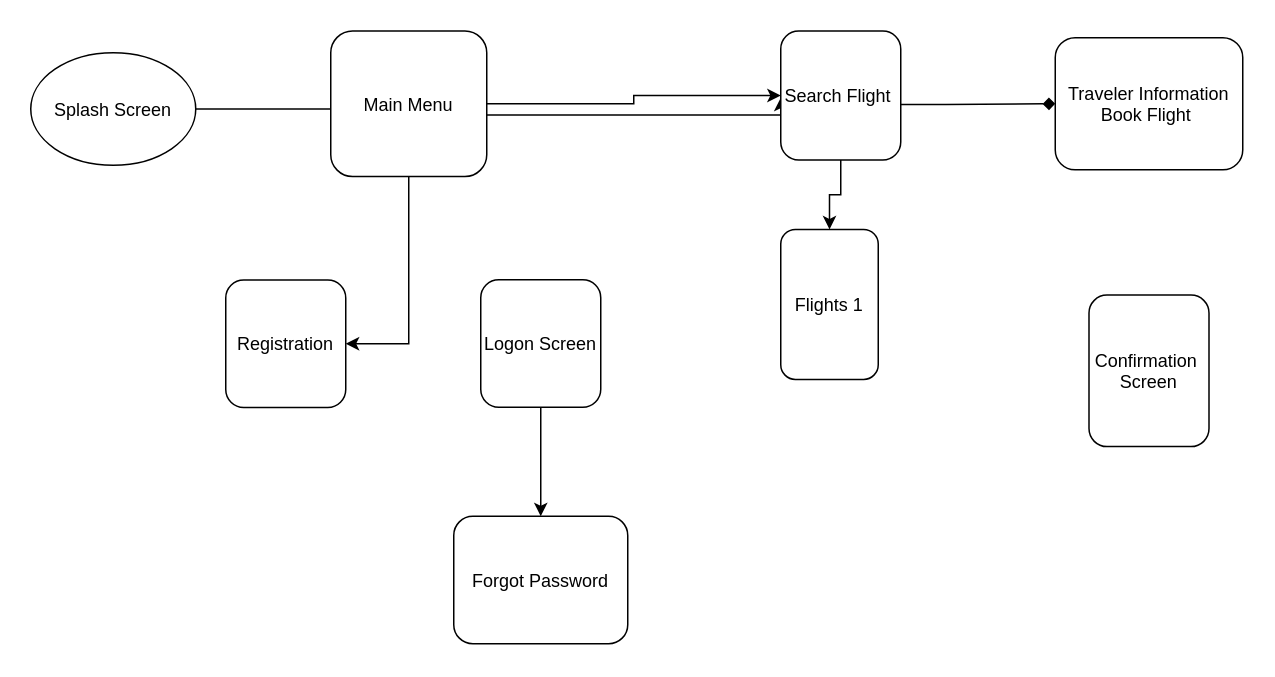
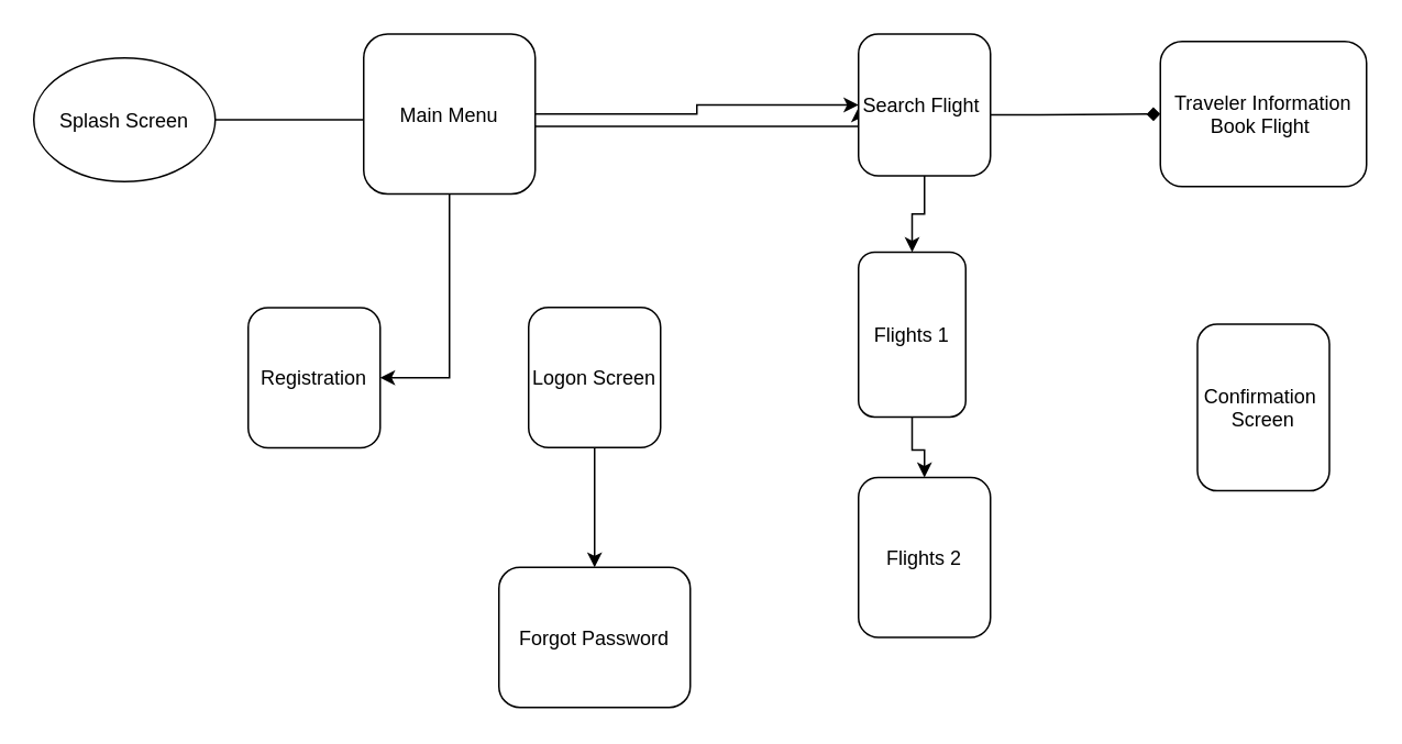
  <mxCell id="0" />
  <mxCell id="1" parent="0" />
  <mxCell id="2" style="edgeStyle=orthogonalEdgeStyle;rounded=0;orthogonalLoop=1;jettySize=auto;html=1;" edge="1" parent="1" source="3"><mxGeometry relative="1" as="geometry"><mxPoint x="240" y="72" as="targetPoint" /></mxGeometry></mxCell>
  <mxCell id="3" value="Splash Screen" style="ellipse" vertex="1" parent="1"><mxGeometry x="20" y="34.5" width="110" height="75" as="geometry" /></mxCell>
  <mxCell id="4" style="edgeStyle=orthogonalEdgeStyle;rounded=0;orthogonalLoop=1;jettySize=auto;html=1;" edge="1" parent="1" source="7"><mxGeometry relative="1" as="geometry"><mxPoint x="520" y="64.5" as="targetPoint" /><Array as="points"><mxPoint x="520" y="76" /></Array></mxGeometry></mxCell>
  <mxCell id="5" style="edgeStyle=orthogonalEdgeStyle;rounded=0;orthogonalLoop=1;jettySize=auto;html=1;entryX=1;entryY=0.5;entryDx=0;entryDy=0;" edge="1" parent="1" source="7" target="8"><mxGeometry relative="1" as="geometry" /></mxCell>
  <mxCell id="6" style="edgeStyle=orthogonalEdgeStyle;rounded=0;orthogonalLoop=1;jettySize=auto;html=1;" edge="1" parent="1" source="7" target="19"><mxGeometry relative="1" as="geometry"><mxPoint x="272" y="236" as="targetPoint" /></mxGeometry></mxCell>
  <mxCell id="7" value="Main Menu" style="rounded=1;" vertex="1" parent="1"><mxGeometry x="220" y="20" width="104" height="97" as="geometry" /></mxCell>
  <mxCell id="8" value="Registration" style="rounded=1;" vertex="1" parent="1"><mxGeometry x="150" y="185.973" width="80" height="85" as="geometry" /></mxCell>
  <mxCell id="9" value="" style="edgeStyle=orthogonalEdgeStyle;rounded=0;orthogonalLoop=1;jettySize=auto;html=1;" edge="1" parent="1" source="10" target="11"><mxGeometry relative="1" as="geometry" /></mxCell>
  <mxCell id="10" value="Logon Screen" style="rounded=1;" vertex="1" parent="1"><mxGeometry x="320" y="185.841" width="80" height="85" as="geometry" /></mxCell>
  <mxCell id="11" value="Forgot Password" style="rounded=1;" vertex="1" parent="1"><mxGeometry x="302" y="343.5" width="116" height="85" as="geometry" /></mxCell>
+ <mxCell id="12" style="edgeStyle=orthogonalEdgeStyle;rounded=0;orthogonalLoop=1;jettySize=auto;html=1;entryX=0.5;entryY=0;entryDx=0;entryDy=0;" edge="1" parent="1" source="13" target="14"><mxGeometry relative="1" as="geometry" /></mxCell>
  <mxCell id="13" value="Flights 1" style="rounded=1;" vertex="1" parent="1"><mxGeometry x="520" y="152.295" width="65" height="100" as="geometry" /></mxCell>
+ <mxCell id="14" value="Flights 2" style="rounded=1;" vertex="1" parent="1"><mxGeometry x="520" y="288.981" width="80" height="97" as="geometry" /></mxCell>
  <mxCell id="15" value="Traveler Information&#10;Book Flight " style="rounded=1;" vertex="1" parent="1"><mxGeometry x="703" y="24.532" width="125" height="88" as="geometry" /></mxCell>
  <mxCell id="16" value="Confirmation &#10;Screen" style="rounded=1;" vertex="1" parent="1"><mxGeometry x="725.5" y="196.084" width="80" height="101" as="geometry" /></mxCell>
  <mxCell id="17" style="edgeStyle=orthogonalEdgeStyle;rounded=0;orthogonalLoop=1;jettySize=auto;html=1;entryX=0;entryY=0.5;entryDx=0;entryDy=0;endArrow=diamond;" edge="1" parent="1" source="19" target="15"><mxGeometry relative="1" as="geometry"><Array as="points"><mxPoint x="630" y="69" /><mxPoint x="630" y="69" /></Array></mxGeometry></mxCell>
  <mxCell id="18" style="edgeStyle=orthogonalEdgeStyle;rounded=0;orthogonalLoop=1;jettySize=auto;html=1;entryX=0.5;entryY=0;entryDx=0;entryDy=0;" edge="1" parent="1" source="19" target="13"><mxGeometry relative="1" as="geometry" /></mxCell>
  <mxCell id="19" value="Search Flight " style="rounded=1;" vertex="1" parent="1"><mxGeometry x="520" y="20" width="80" height="86" as="geometry" /></mxCell>
